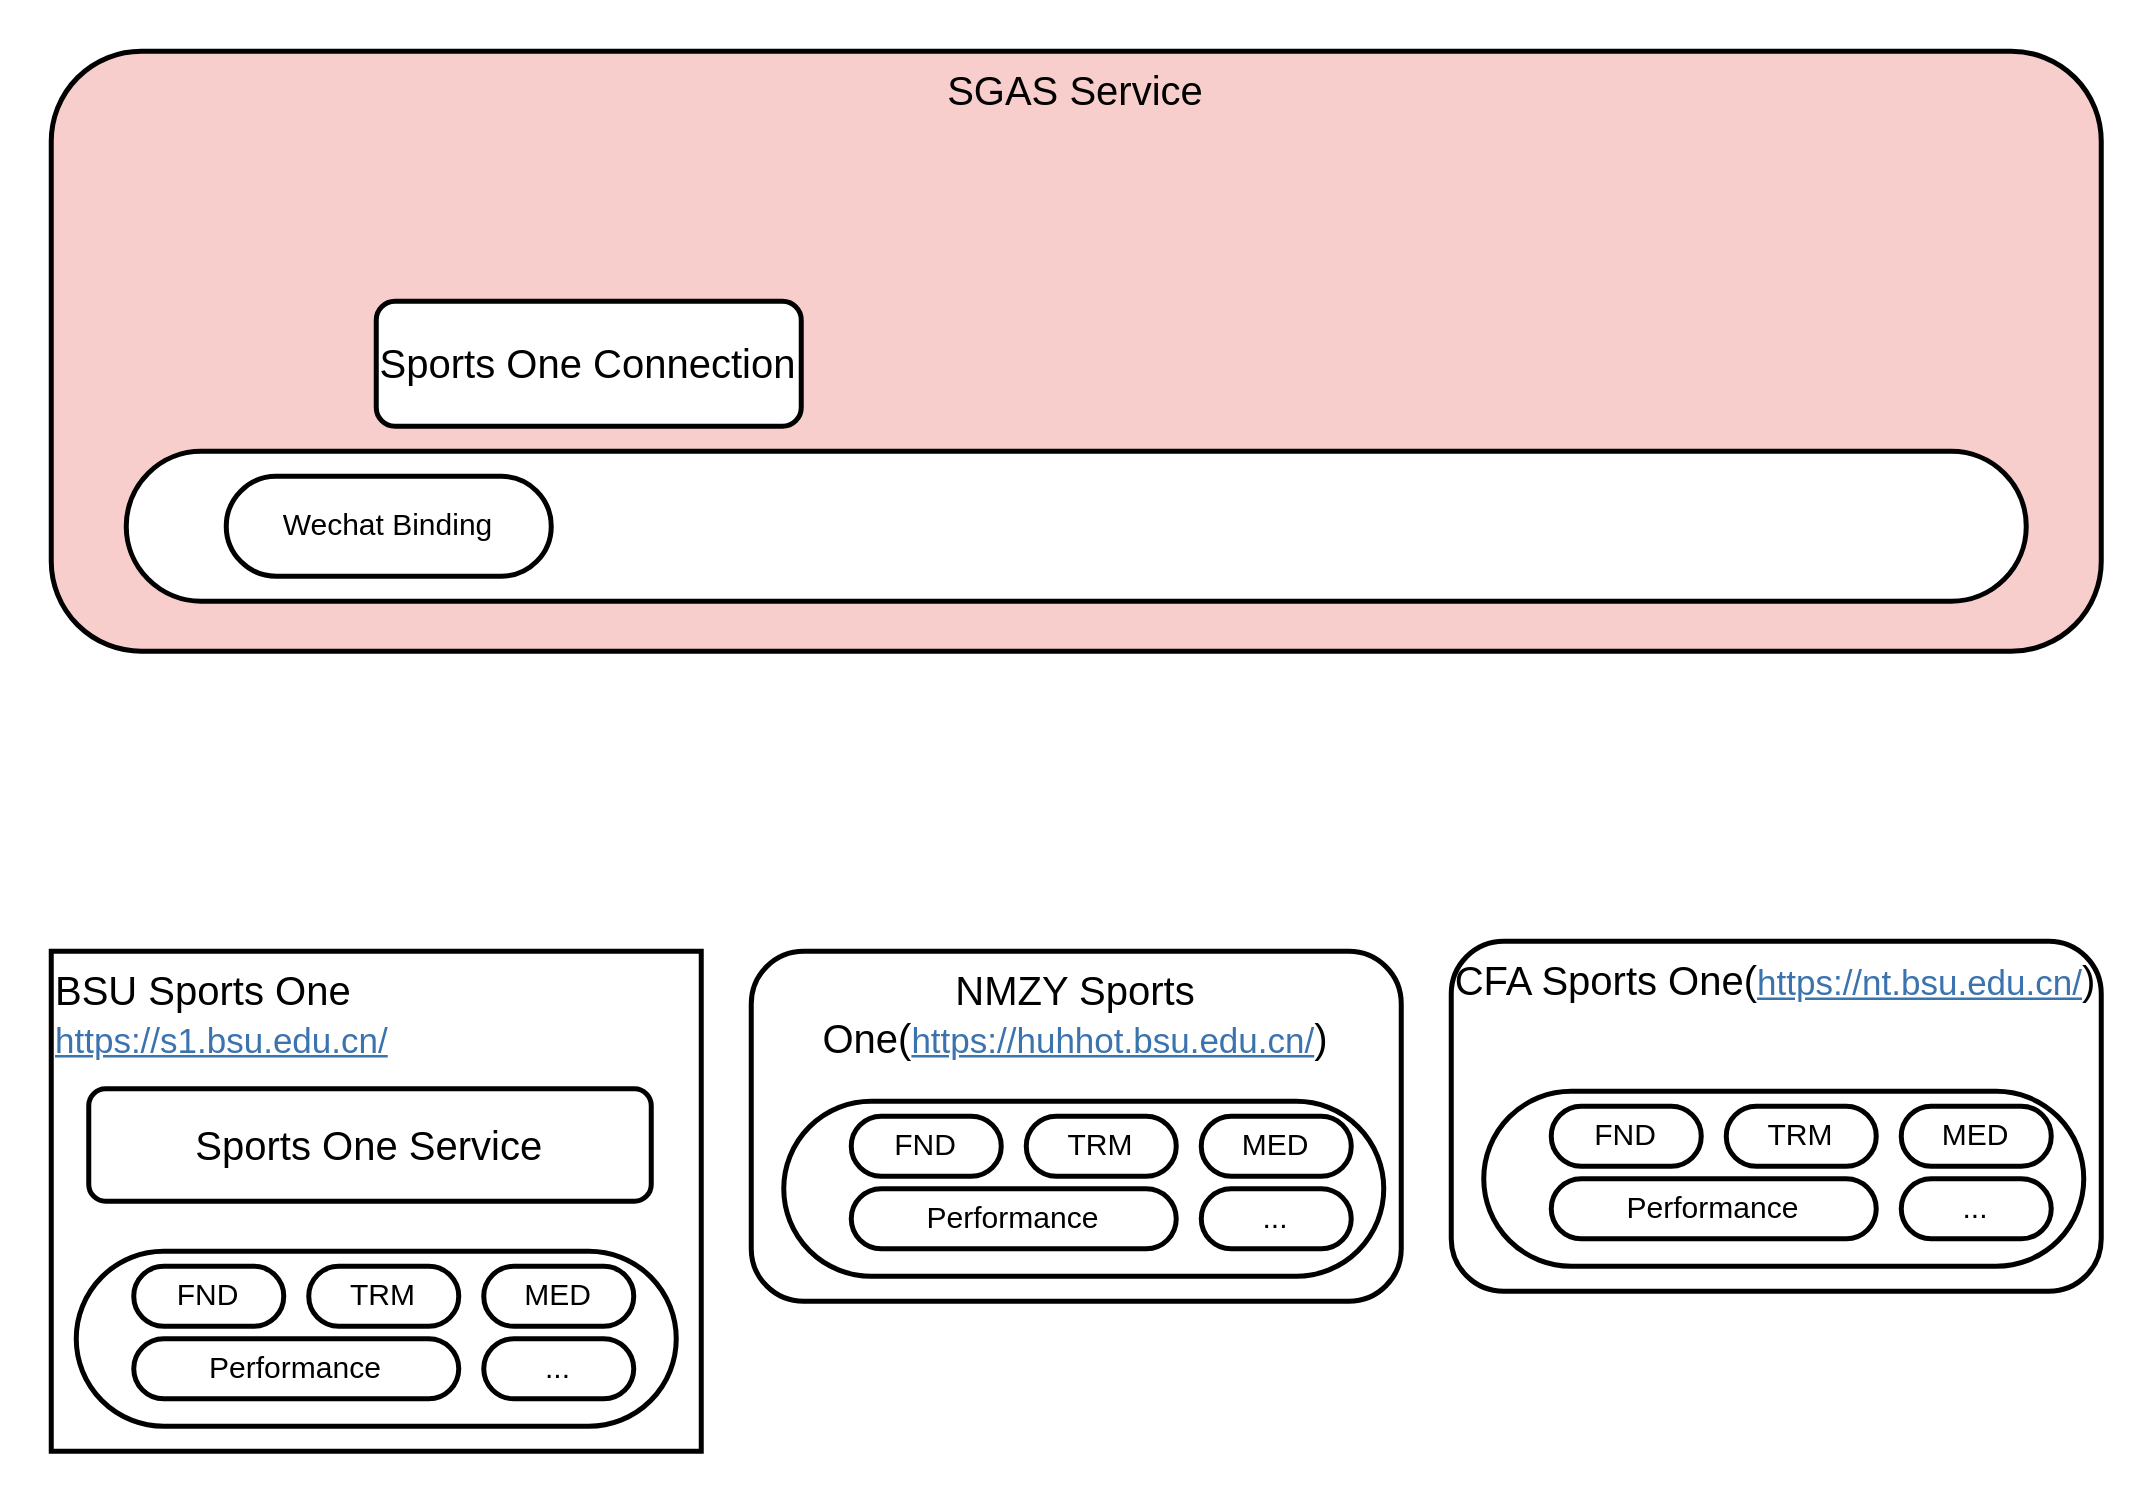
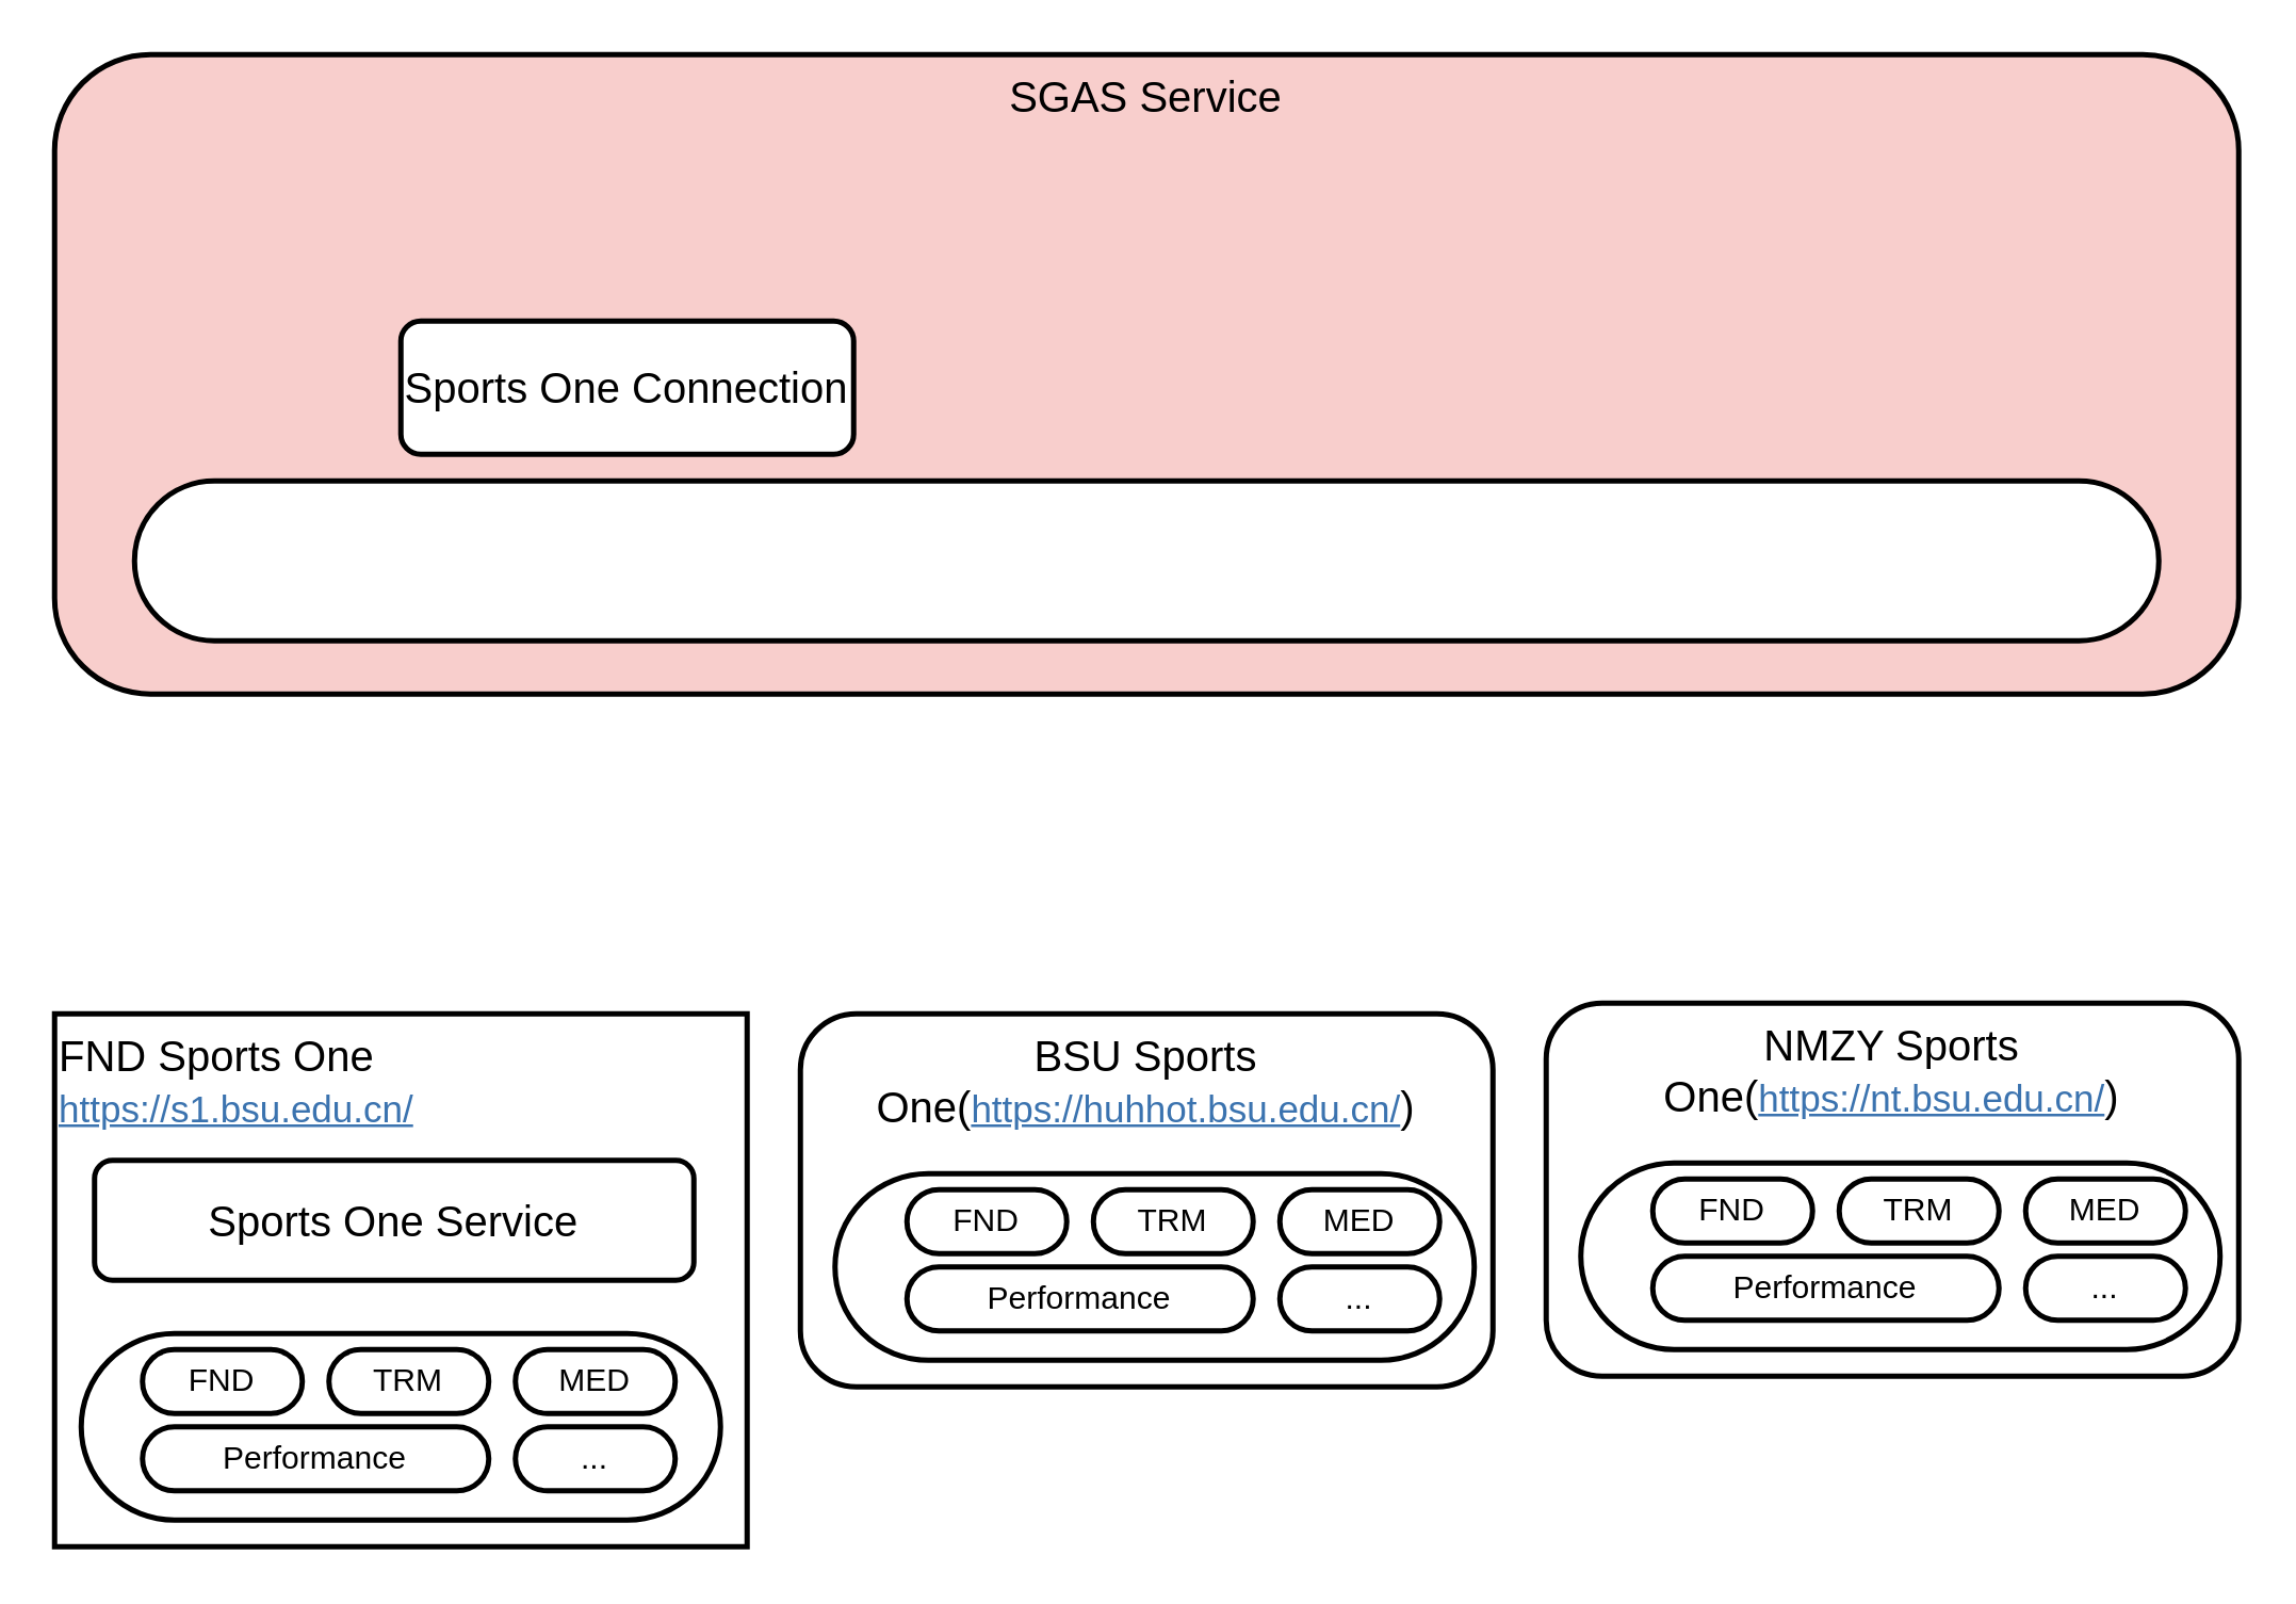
  <mxCell id="0" />
  <mxCell id="1" parent="0" />
- <mxCell id="2" value="BSU Sports One&lt;span style=&quot;background-color: rgb(248 , 249 , 250)&quot;&gt;&lt;br&gt;&lt;/span&gt;&lt;a href=&quot;https://s1.bsu.edu.cn/&quot; class=&quot;external-link&quot; style=&quot;color: rgb(59 , 115 , 175) ; font-size: 14px ; background-color: rgb(255 , 255 , 255)&quot;&gt;https://s1.bsu.edu.cn/&lt;/a&gt;" style="rounded=1;whiteSpace=wrap;html=1;verticalAlign=top;strokeWidth=2;fontSize=16;align=left;arcSize=0;" vertex="1" parent="1"><mxGeometry x="20" y="380" width="260" height="200" as="geometry" /></mxCell>
- <mxCell id="3" value="NMZY Sports One(&lt;a href=&quot;https://huhhot.bsu.edu.cn/&quot; class=&quot;external-link&quot; style=&quot;color: rgb(59 , 115 , 175) ; font-family: , , &amp;#34;segoe ui&amp;#34; , &amp;#34;roboto&amp;#34; , &amp;#34;oxygen&amp;#34; , &amp;#34;ubuntu&amp;#34; , &amp;#34;fira sans&amp;#34; , &amp;#34;droid sans&amp;#34; , &amp;#34;helvetica neue&amp;#34; , sans-serif ; font-size: 14px ; text-align: left ; background-color: rgb(255 , 255 , 255)&quot;&gt;https://huhhot.bsu.edu.cn/&lt;/a&gt;)" style="rounded=1;whiteSpace=wrap;html=1;verticalAlign=top;strokeWidth=2;fontSize=16;" vertex="1" parent="1"><mxGeometry x="300" y="380" width="260" height="140" as="geometry" /></mxCell>
+ <mxCell id="2" value="FND Sports One&lt;span style=&quot;background-color: rgb(248 , 249 , 250)&quot;&gt;&lt;br&gt;&lt;/span&gt;&lt;a href=&quot;https://s1.bsu.edu.cn/&quot; class=&quot;external-link&quot; style=&quot;color: rgb(59 , 115 , 175) ; font-size: 14px ; background-color: rgb(255 , 255 , 255)&quot;&gt;https://s1.bsu.edu.cn/&lt;/a&gt;" style="rounded=1;whiteSpace=wrap;html=1;verticalAlign=top;strokeWidth=2;fontSize=16;align=left;arcSize=0;" vertex="1" parent="1"><mxGeometry x="20" y="380" width="260" height="200" as="geometry" /></mxCell>
+ <mxCell id="3" value="BSU Sports One(&lt;a href=&quot;https://huhhot.bsu.edu.cn/&quot; class=&quot;external-link&quot; style=&quot;color: rgb(59 , 115 , 175) ; font-family: , , &amp;#34;segoe ui&amp;#34; , &amp;#34;roboto&amp;#34; , &amp;#34;oxygen&amp;#34; , &amp;#34;ubuntu&amp;#34; , &amp;#34;fira sans&amp;#34; , &amp;#34;droid sans&amp;#34; , &amp;#34;helvetica neue&amp;#34; , sans-serif ; font-size: 14px ; text-align: left ; background-color: rgb(255 , 255 , 255)&quot;&gt;https://huhhot.bsu.edu.cn/&lt;/a&gt;)" style="rounded=1;whiteSpace=wrap;html=1;verticalAlign=top;strokeWidth=2;fontSize=16;" vertex="1" parent="1"><mxGeometry x="300" y="380" width="260" height="140" as="geometry" /></mxCell>
  <mxCell id="4" value="" style="rounded=1;whiteSpace=wrap;html=1;strokeWidth=2;arcSize=50;fontSize=16;" vertex="1" parent="1"><mxGeometry x="313" y="440" width="240" height="70" as="geometry" /></mxCell>
  <mxCell id="5" value="FND" style="rounded=1;whiteSpace=wrap;html=1;strokeWidth=2;arcSize=50;" vertex="1" parent="1"><mxGeometry x="340" y="446" width="60" height="24" as="geometry" /></mxCell>
  <mxCell id="6" value="TRM" style="rounded=1;whiteSpace=wrap;html=1;strokeWidth=2;arcSize=50;" vertex="1" parent="1"><mxGeometry x="410" y="446" width="60" height="24" as="geometry" /></mxCell>
  <mxCell id="7" value="MED" style="rounded=1;whiteSpace=wrap;html=1;strokeWidth=2;arcSize=50;" vertex="1" parent="1"><mxGeometry x="480" y="446" width="60" height="24" as="geometry" /></mxCell>
  <mxCell id="8" value="Performance" style="rounded=1;whiteSpace=wrap;html=1;strokeWidth=2;arcSize=50;" vertex="1" parent="1"><mxGeometry x="340" y="475" width="130" height="24" as="geometry" /></mxCell>
  <mxCell id="9" value="..." style="rounded=1;whiteSpace=wrap;html=1;strokeWidth=2;arcSize=50;" vertex="1" parent="1"><mxGeometry x="480" y="475" width="60" height="24" as="geometry" /></mxCell>
- <mxCell id="10" value="CFA Sports One(&lt;a href=&quot;https://nt.bsu.edu.cn/&quot; class=&quot;external-link&quot; style=&quot;color: rgb(59 , 115 , 175) ; font-family: , , &amp;#34;segoe ui&amp;#34; , &amp;#34;roboto&amp;#34; , &amp;#34;oxygen&amp;#34; , &amp;#34;ubuntu&amp;#34; , &amp;#34;fira sans&amp;#34; , &amp;#34;droid sans&amp;#34; , &amp;#34;helvetica neue&amp;#34; , sans-serif ; font-size: 14px ; text-align: left ; background-color: rgb(255 , 255 , 255)&quot;&gt;https://nt.bsu.edu.cn/&lt;/a&gt;)" style="rounded=1;whiteSpace=wrap;html=1;verticalAlign=top;strokeWidth=2;fontSize=16;" vertex="1" parent="1"><mxGeometry x="580" y="376" width="260" height="140" as="geometry" /></mxCell>
+ <mxCell id="10" value="NMZY Sports One(&lt;a href=&quot;https://nt.bsu.edu.cn/&quot; class=&quot;external-link&quot; style=&quot;color: rgb(59 , 115 , 175) ; font-family: , , &amp;#34;segoe ui&amp;#34; , &amp;#34;roboto&amp;#34; , &amp;#34;oxygen&amp;#34; , &amp;#34;ubuntu&amp;#34; , &amp;#34;fira sans&amp;#34; , &amp;#34;droid sans&amp;#34; , &amp;#34;helvetica neue&amp;#34; , sans-serif ; font-size: 14px ; text-align: left ; background-color: rgb(255 , 255 , 255)&quot;&gt;https://nt.bsu.edu.cn/&lt;/a&gt;)" style="rounded=1;whiteSpace=wrap;html=1;verticalAlign=top;strokeWidth=2;fontSize=16;" vertex="1" parent="1"><mxGeometry x="580" y="376" width="260" height="140" as="geometry" /></mxCell>
  <mxCell id="11" value="" style="rounded=1;whiteSpace=wrap;html=1;strokeWidth=2;arcSize=50;fontSize=16;" vertex="1" parent="1"><mxGeometry x="593" y="436" width="240" height="70" as="geometry" /></mxCell>
  <mxCell id="12" value="FND" style="rounded=1;whiteSpace=wrap;html=1;strokeWidth=2;arcSize=50;" vertex="1" parent="1"><mxGeometry x="620" y="442" width="60" height="24" as="geometry" /></mxCell>
  <mxCell id="13" value="TRM" style="rounded=1;whiteSpace=wrap;html=1;strokeWidth=2;arcSize=50;" vertex="1" parent="1"><mxGeometry x="690" y="442" width="60" height="24" as="geometry" /></mxCell>
  <mxCell id="14" value="MED" style="rounded=1;whiteSpace=wrap;html=1;strokeWidth=2;arcSize=50;" vertex="1" parent="1"><mxGeometry x="760" y="442" width="60" height="24" as="geometry" /></mxCell>
  <mxCell id="15" value="Performance" style="rounded=1;whiteSpace=wrap;html=1;strokeWidth=2;arcSize=50;" vertex="1" parent="1"><mxGeometry x="620" y="471" width="130" height="24" as="geometry" /></mxCell>
  <mxCell id="16" value="..." style="rounded=1;whiteSpace=wrap;html=1;strokeWidth=2;arcSize=50;" vertex="1" parent="1"><mxGeometry x="760" y="471" width="60" height="24" as="geometry" /></mxCell>
  <mxCell id="17" value="SGAS Service" style="rounded=1;whiteSpace=wrap;html=1;strokeWidth=2;fontSize=16;verticalAlign=top;fillColor=#f8cecc;" vertex="1" parent="1"><mxGeometry x="20" y="20" width="820" height="240" as="geometry" /></mxCell>
  <mxCell id="18" value="Sports One Connection" style="rounded=1;whiteSpace=wrap;html=1;strokeWidth=2;fontSize=16;" vertex="1" parent="1"><mxGeometry x="150" y="120" width="170" height="50" as="geometry" /></mxCell>
  <mxCell id="19" value="" style="rounded=1;whiteSpace=wrap;html=1;strokeWidth=2;arcSize=50;fontSize=16;" vertex="1" parent="1"><mxGeometry x="50" y="180" width="760" height="60" as="geometry" /></mxCell>
- <mxCell id="20" value="Wechat Binding" style="rounded=1;whiteSpace=wrap;html=1;strokeWidth=2;arcSize=50;" vertex="1" parent="1"><mxGeometry x="90" y="190" width="130" height="40" as="geometry" /></mxCell>
  <mxCell id="21" value="" style="group" vertex="1" connectable="0" parent="1"><mxGeometry x="30" y="500" width="240" height="70" as="geometry" /></mxCell>
  <mxCell id="22" value="" style="rounded=1;whiteSpace=wrap;html=1;strokeWidth=2;arcSize=50;fontSize=16;" vertex="1" parent="21"><mxGeometry width="240" height="70" as="geometry" /></mxCell>
  <mxCell id="23" value="FND" style="rounded=1;whiteSpace=wrap;html=1;strokeWidth=2;arcSize=50;" vertex="1" parent="21"><mxGeometry x="23" y="6" width="60" height="24" as="geometry" /></mxCell>
  <mxCell id="24" value="TRM" style="rounded=1;whiteSpace=wrap;html=1;strokeWidth=2;arcSize=50;" vertex="1" parent="21"><mxGeometry x="93" y="6" width="60" height="24" as="geometry" /></mxCell>
  <mxCell id="25" value="MED" style="rounded=1;whiteSpace=wrap;html=1;strokeWidth=2;arcSize=50;" vertex="1" parent="21"><mxGeometry x="163" y="6" width="60" height="24" as="geometry" /></mxCell>
  <mxCell id="26" value="Performance" style="rounded=1;whiteSpace=wrap;html=1;strokeWidth=2;arcSize=50;" vertex="1" parent="21"><mxGeometry x="23" y="35" width="130" height="24" as="geometry" /></mxCell>
  <mxCell id="27" value="..." style="rounded=1;whiteSpace=wrap;html=1;strokeWidth=2;arcSize=50;" vertex="1" parent="21"><mxGeometry x="163" y="35" width="60" height="24" as="geometry" /></mxCell>
  <mxCell id="28" value="Sports One Service" style="rounded=1;whiteSpace=wrap;html=1;strokeWidth=2;fontSize=16;align=center;" vertex="1" parent="1"><mxGeometry x="35" y="435" width="225" height="45" as="geometry" /></mxCell>
